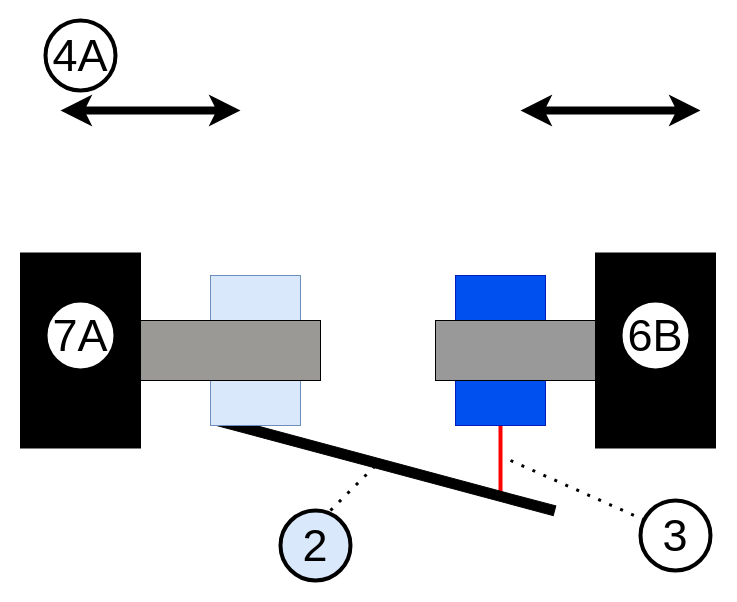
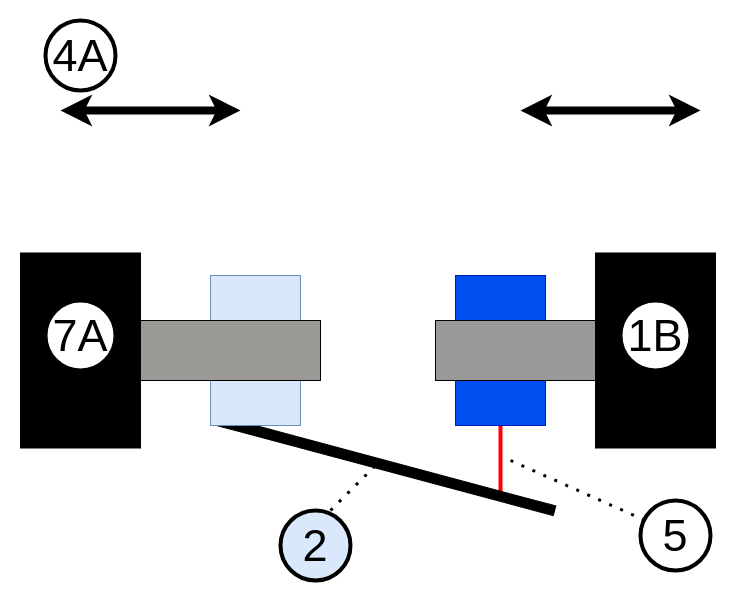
  <mxCell id="0" />
  <mxCell id="1" parent="0" />
  <mxCell id="2" value="" style="endArrow=none;html=1;rounded=0;strokeWidth=4;strokeColor=#FF0000;" edge="1" parent="1" source="4"><mxGeometry width="50" height="50" relative="1" as="geometry"><mxPoint x="500" y="475" as="sourcePoint" /><mxPoint x="500" y="495.711" as="targetPoint" /></mxGeometry></mxCell>
  <mxCell id="3" value="" style="rounded=0;whiteSpace=wrap;html=1;rotation=15;fillColor=#000000;" vertex="1" parent="1"><mxGeometry x="210" y="460" width="350" height="10" as="geometry" /></mxCell>
  <mxCell id="4" value="" style="rounded=0;whiteSpace=wrap;html=1;fillColor=#0050ef;fontColor=#ffffff;strokeColor=#001DBC;" vertex="1" parent="1"><mxGeometry x="455" y="275" width="90" height="150" as="geometry" /></mxCell>
  <mxCell id="5" value="" style="rounded=0;whiteSpace=wrap;html=1;fillColor=#dae8fc;strokeColor=#6c8ebf;" vertex="1" parent="1"><mxGeometry x="210" y="275" width="90" height="150" as="geometry" /></mxCell>
  <mxCell id="6" value="" style="rounded=0;whiteSpace=wrap;html=1;fillColor=#9a9996;" vertex="1" parent="1"><mxGeometry x="70" y="320" width="250" height="60" as="geometry" /></mxCell>
  <mxCell id="7" value="" style="rounded=0;whiteSpace=wrap;html=1;fillColor=#999999;" vertex="1" parent="1"><mxGeometry x="435" y="320" width="250" height="60" as="geometry" /></mxCell>
  <mxCell id="8" value="" style="rounded=0;whiteSpace=wrap;html=1;fillColor=#000000;" vertex="1" parent="1"><mxGeometry x="20" y="252.5" width="120" height="195" as="geometry" /></mxCell>
  <mxCell id="9" value="" style="rounded=0;whiteSpace=wrap;html=1;fillColor=#000000;" vertex="1" parent="1"><mxGeometry x="595" y="252.5" width="120" height="195" as="geometry" /></mxCell>
  <mxCell id="10" value="" style="endArrow=classic;startArrow=classic;html=1;rounded=0;strokeWidth=8;" edge="1" parent="1"><mxGeometry width="50" height="50" relative="1" as="geometry"><mxPoint x="60" y="110" as="sourcePoint" /><mxPoint x="240" y="110" as="targetPoint" /><Array as="points"><mxPoint x="160" y="110" /><mxPoint x="170" y="110" /></Array></mxGeometry></mxCell>
  <mxCell id="11" value="&lt;font style=&quot;font-size: 45px;&quot;&gt;7A&lt;/font&gt;" style="ellipse;whiteSpace=wrap;html=1;aspect=fixed;strokeWidth=4;" vertex="1" parent="1"><mxGeometry x="45" y="300" width="70" height="70" as="geometry" /></mxCell>
  <mxCell id="12" value="" style="endArrow=classic;startArrow=classic;html=1;rounded=0;strokeWidth=8;" edge="1" parent="1"><mxGeometry width="50" height="50" relative="1" as="geometry"><mxPoint x="520" y="110" as="sourcePoint" /><mxPoint x="700" y="110" as="targetPoint" /><Array as="points"><mxPoint x="620" y="110" /><mxPoint x="630" y="110" /></Array></mxGeometry></mxCell>
- <mxCell id="13" value="&lt;font style=&quot;font-size: 45px;&quot;&gt;6B&lt;/font&gt;" style="ellipse;whiteSpace=wrap;html=1;aspect=fixed;strokeWidth=4;" vertex="1" parent="1"><mxGeometry x="620" y="300" width="70" height="70" as="geometry" /></mxCell>
+ <mxCell id="13" value="&lt;font style=&quot;font-size: 45px;&quot;&gt;1B&lt;/font&gt;" style="ellipse;whiteSpace=wrap;html=1;aspect=fixed;strokeWidth=4;" vertex="1" parent="1"><mxGeometry x="620" y="300" width="70" height="70" as="geometry" /></mxCell>
  <mxCell id="14" value="&lt;font style=&quot;font-size: 45px;&quot;&gt;4A&lt;/font&gt;" style="ellipse;whiteSpace=wrap;html=1;aspect=fixed;strokeWidth=4;" vertex="1" parent="1"><mxGeometry x="45" y="20" width="70" height="70" as="geometry" /></mxCell>
  <mxCell id="15" value="&lt;font style=&quot;font-size: 45px;&quot;&gt;2&lt;/font&gt;" style="ellipse;whiteSpace=wrap;html=1;aspect=fixed;strokeWidth=4;fillColor=#dae8fc;" vertex="1" parent="1"><mxGeometry x="280" y="510" width="70" height="70" as="geometry" /></mxCell>
  <mxCell id="16" value="" style="endArrow=none;dashed=1;html=1;dashPattern=1 3;strokeWidth=3;rounded=0;" edge="1" parent="1"><mxGeometry width="50" height="50" relative="1" as="geometry"><mxPoint x="330" y="510" as="sourcePoint" /><mxPoint x="380" y="460" as="targetPoint" /></mxGeometry></mxCell>
- <mxCell id="17" value="&lt;font style=&quot;font-size: 45px;&quot;&gt;3&lt;/font&gt;" style="ellipse;whiteSpace=wrap;html=1;aspect=fixed;strokeWidth=4;" vertex="1" parent="1"><mxGeometry x="640" y="500" width="70" height="70" as="geometry" /></mxCell>
+ <mxCell id="17" value="&lt;font style=&quot;font-size: 45px;&quot;&gt;5&lt;/font&gt;" style="ellipse;whiteSpace=wrap;html=1;aspect=fixed;strokeWidth=4;" vertex="1" parent="1"><mxGeometry x="640" y="500" width="70" height="70" as="geometry" /></mxCell>
  <mxCell id="18" value="" style="endArrow=none;dashed=1;html=1;dashPattern=1 3;strokeWidth=3;rounded=0;" edge="1" parent="1"><mxGeometry width="50" height="50" relative="1" as="geometry"><mxPoint x="510" y="460" as="sourcePoint" /><mxPoint x="645" y="520" as="targetPoint" /></mxGeometry></mxCell>
